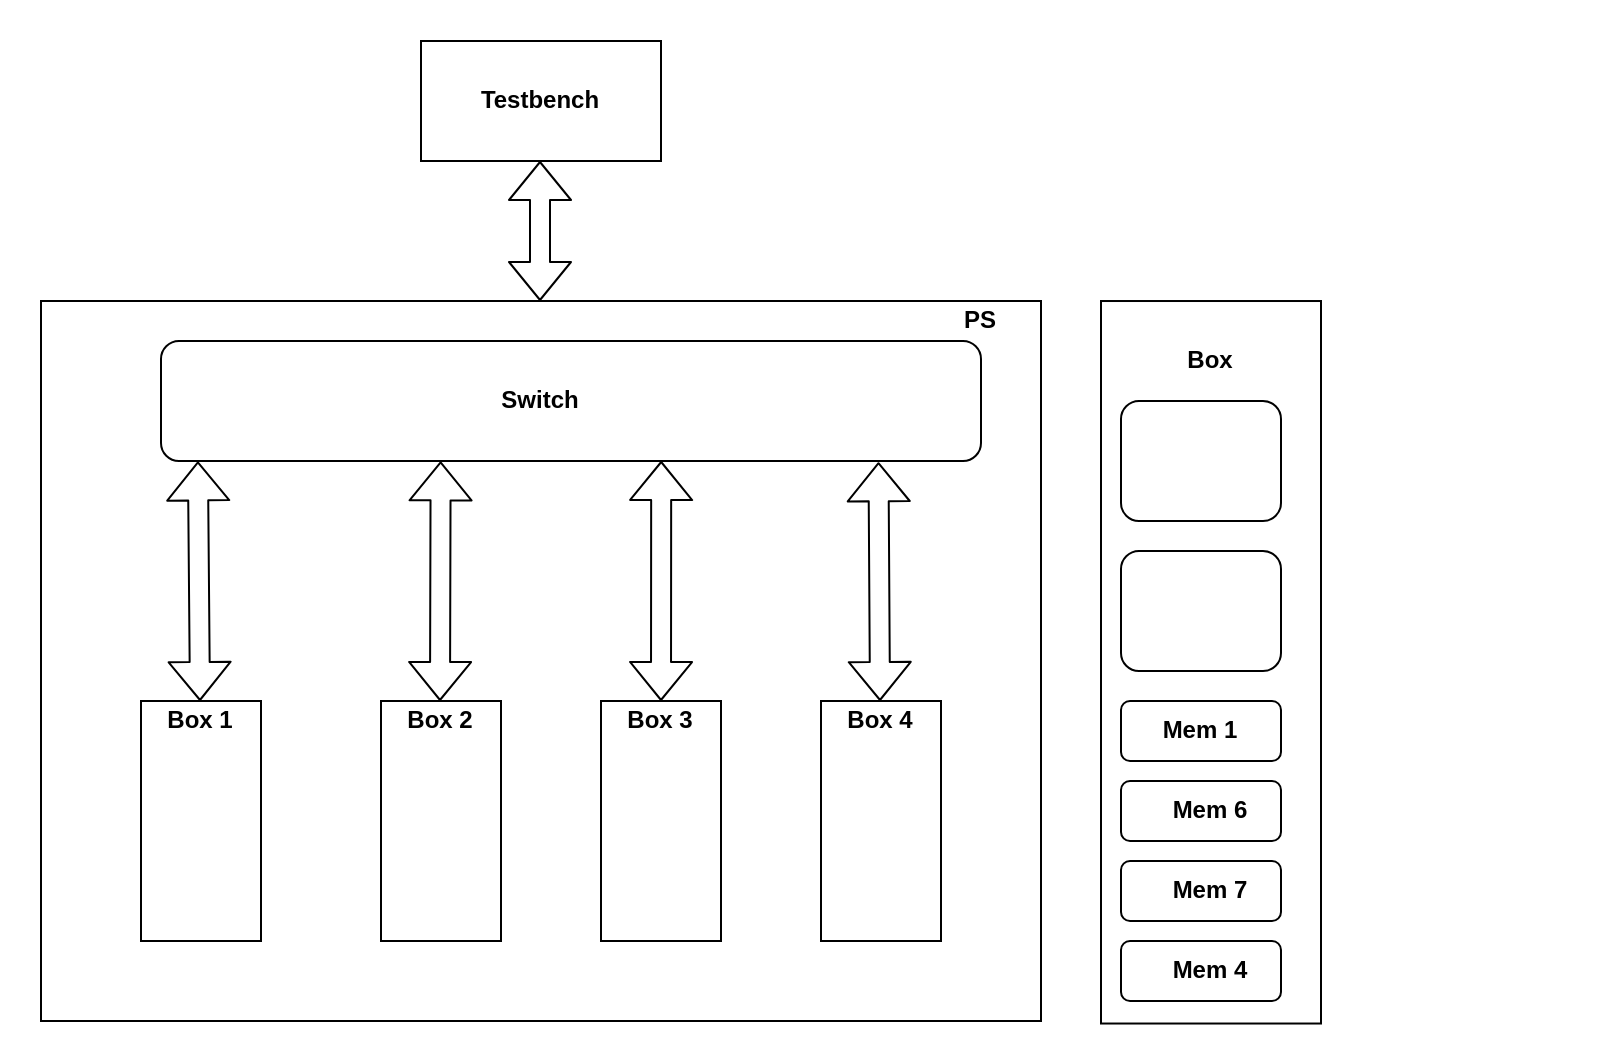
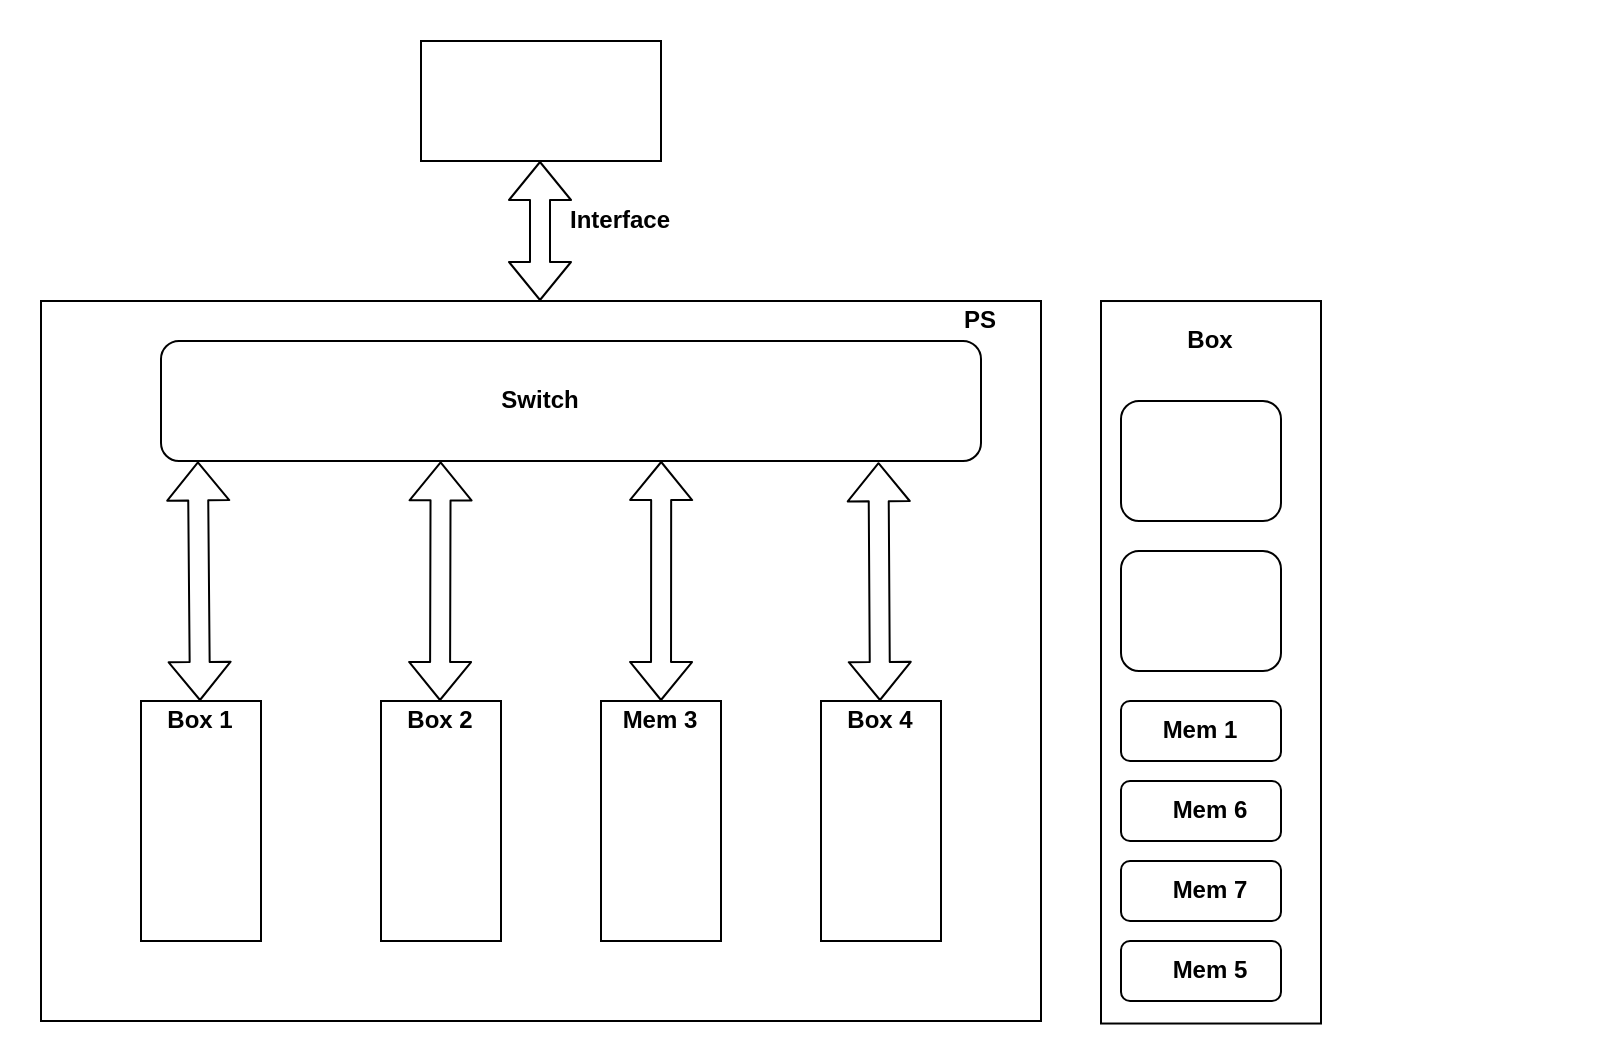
  <mxCell id="0" />
  <mxCell id="1" parent="0" />
  <mxCell id="2" value="" style="shape=flexArrow;endArrow=classic;startArrow=classic;html=1;" edge="1" parent="1"><mxGeometry width="50" height="50" relative="1" as="geometry"><mxPoint x="269.5" y="80" as="sourcePoint" /><mxPoint x="269.5" y="150" as="targetPoint" /></mxGeometry></mxCell>
  <mxCell id="3" value="" style="rounded=0;whiteSpace=wrap;html=1;fontStyle=1" vertex="1" parent="1"><mxGeometry x="210" y="20" width="120" height="60" as="geometry" /></mxCell>
- <mxCell id="4" value="Testbench" style="text;html=1;strokeColor=none;fillColor=none;align=center;verticalAlign=middle;whiteSpace=wrap;rounded=0;fontStyle=1" vertex="1" parent="1"><mxGeometry x="250" y="40" width="40" height="20" as="geometry" /></mxCell>
  <mxCell id="5" value="" style="rounded=0;whiteSpace=wrap;html=1;fontStyle=1" vertex="1" parent="1"><mxGeometry x="20" y="150" width="500" height="360" as="geometry" /></mxCell>
  <mxCell id="6" value="PS" style="text;html=1;strokeColor=none;fillColor=none;align=center;verticalAlign=middle;whiteSpace=wrap;rounded=0;fontStyle=1" vertex="1" parent="1"><mxGeometry x="470" y="150" width="40" height="20" as="geometry" /></mxCell>
  <mxCell id="7" value="" style="rounded=1;whiteSpace=wrap;html=1;" vertex="1" parent="1"><mxGeometry x="80" y="170" width="410" height="60" as="geometry" /></mxCell>
  <mxCell id="8" value="Switch" style="text;html=1;strokeColor=none;fillColor=none;align=center;verticalAlign=middle;whiteSpace=wrap;rounded=0;fontStyle=1" vertex="1" parent="1"><mxGeometry x="250" y="190" width="40" height="20" as="geometry" /></mxCell>
  <mxCell id="9" value="" style="rounded=0;whiteSpace=wrap;html=1;rotation=90;" vertex="1" parent="1"><mxGeometry x="40" y="380" width="120" height="60" as="geometry" /></mxCell>
  <mxCell id="10" value="" style="rounded=0;whiteSpace=wrap;html=1;rotation=90;" vertex="1" parent="1"><mxGeometry x="160" y="380" width="120" height="60" as="geometry" /></mxCell>
  <mxCell id="11" value="" style="rounded=0;whiteSpace=wrap;html=1;rotation=90;" vertex="1" parent="1"><mxGeometry x="270" y="380" width="120" height="60" as="geometry" /></mxCell>
  <mxCell id="12" value="" style="rounded=0;whiteSpace=wrap;html=1;rotation=90;" vertex="1" parent="1"><mxGeometry x="380" y="380" width="120" height="60" as="geometry" /></mxCell>
  <mxCell id="13" value="Box 4" style="text;html=1;strokeColor=none;fillColor=none;align=center;verticalAlign=middle;whiteSpace=wrap;rounded=0;fontStyle=1" vertex="1" parent="1"><mxGeometry x="420" y="350" width="40" height="20" as="geometry" /></mxCell>
  <mxCell id="14" value="Box 1" style="text;html=1;strokeColor=none;fillColor=none;align=center;verticalAlign=middle;whiteSpace=wrap;rounded=0;fontStyle=1" vertex="1" parent="1"><mxGeometry x="80" y="350" width="40" height="20" as="geometry" /></mxCell>
  <mxCell id="15" value="Box 2" style="text;html=1;strokeColor=none;fillColor=none;align=center;verticalAlign=middle;whiteSpace=wrap;rounded=0;fontStyle=1" vertex="1" parent="1"><mxGeometry x="200" y="350" width="40" height="20" as="geometry" /></mxCell>
- <mxCell id="16" value="Box 3" style="text;html=1;strokeColor=none;fillColor=none;align=center;verticalAlign=middle;whiteSpace=wrap;rounded=0;fontStyle=1" vertex="1" parent="1"><mxGeometry x="310" y="350" width="40" height="20" as="geometry" /></mxCell>
+ <mxCell id="16" value="Mem 3" style="text;html=1;strokeColor=none;fillColor=none;align=center;verticalAlign=middle;whiteSpace=wrap;rounded=0;fontStyle=1" vertex="1" parent="1"><mxGeometry x="310" y="350" width="40" height="20" as="geometry" /></mxCell>
+ <mxCell id="17" value="Interface" style="text;html=1;strokeColor=none;fillColor=none;align=center;verticalAlign=middle;whiteSpace=wrap;rounded=0;fontStyle=1" vertex="1" parent="1"><mxGeometry x="290" y="100" width="40" height="20" as="geometry" /></mxCell>
  <mxCell id="18" value="" style="shape=flexArrow;endArrow=classic;startArrow=classic;html=1;exitX=0.045;exitY=1.003;exitDx=0;exitDy=0;exitPerimeter=0;" edge="1" parent="1" source="7"><mxGeometry width="50" height="50" relative="1" as="geometry"><mxPoint x="99.5" y="280" as="sourcePoint" /><mxPoint x="99.5" y="350" as="targetPoint" /></mxGeometry></mxCell>
  <mxCell id="19" value="" style="shape=flexArrow;endArrow=classic;startArrow=classic;html=1;exitX=0.341;exitY=1.003;exitDx=0;exitDy=0;exitPerimeter=0;" edge="1" parent="1" source="7"><mxGeometry width="50" height="50" relative="1" as="geometry"><mxPoint x="219.5" y="280" as="sourcePoint" /><mxPoint x="219.5" y="350" as="targetPoint" /></mxGeometry></mxCell>
  <mxCell id="20" value="" style="shape=flexArrow;endArrow=classic;startArrow=classic;html=1;exitX=0.61;exitY=1;exitDx=0;exitDy=0;exitPerimeter=0;" edge="1" parent="1" source="7"><mxGeometry width="50" height="50" relative="1" as="geometry"><mxPoint x="330" y="280" as="sourcePoint" /><mxPoint x="330" y="350" as="targetPoint" /></mxGeometry></mxCell>
  <mxCell id="21" value="" style="shape=flexArrow;endArrow=classic;startArrow=classic;html=1;exitX=0.875;exitY=1.01;exitDx=0;exitDy=0;exitPerimeter=0;" edge="1" parent="1" source="7"><mxGeometry width="50" height="50" relative="1" as="geometry"><mxPoint x="440" y="280" as="sourcePoint" /><mxPoint x="439.5" y="350" as="targetPoint" /></mxGeometry></mxCell>
  <mxCell id="22" value="" style="rounded=0;whiteSpace=wrap;html=1;rotation=90;" vertex="1" parent="1"><mxGeometry x="424.38" y="275.63" width="361.25" height="110" as="geometry" /></mxCell>
- <mxCell id="23" value="Box" style="text;html=1;strokeColor=none;fillColor=none;align=center;verticalAlign=middle;whiteSpace=wrap;rounded=0;fontStyle=1" vertex="1" parent="1"><mxGeometry x="585" y="170" width="40" height="20" as="geometry" /></mxCell>
+ <mxCell id="23" value="Box" style="text;html=1;strokeColor=none;fillColor=none;align=center;verticalAlign=middle;whiteSpace=wrap;rounded=0;fontStyle=1" vertex="1" parent="1"><mxGeometry x="585" y="160" width="40" height="20" as="geometry" /></mxCell>
  <mxCell id="24" value="" style="rounded=1;whiteSpace=wrap;html=1;" vertex="1" parent="1"><mxGeometry x="560" y="200" width="80" height="60" as="geometry" /></mxCell>
  <mxCell id="25" value="" style="rounded=1;whiteSpace=wrap;html=1;" vertex="1" parent="1"><mxGeometry x="560" y="275" width="80" height="60" as="geometry" /></mxCell>
  <mxCell id="26" value="" style="rounded=1;whiteSpace=wrap;html=1;" vertex="1" parent="1"><mxGeometry x="560" y="350" width="80" height="30" as="geometry" /></mxCell>
  <mxCell id="27" value="Mem 1" style="text;html=1;strokeColor=none;fillColor=none;align=center;verticalAlign=middle;whiteSpace=wrap;rounded=0;fontStyle=1" vertex="1" parent="1"><mxGeometry x="580" y="355" width="40" height="20" as="geometry" /></mxCell>
  <mxCell id="28" value="" style="rounded=1;whiteSpace=wrap;html=1;" vertex="1" parent="1"><mxGeometry x="560" y="390" width="80" height="30" as="geometry" /></mxCell>
  <mxCell id="29" value="Mem 6" style="text;html=1;strokeColor=none;fillColor=none;align=center;verticalAlign=middle;whiteSpace=wrap;rounded=0;fontStyle=1" vertex="1" parent="1"><mxGeometry x="580" y="395" width="50" height="20" as="geometry" /></mxCell>
  <mxCell id="30" value="" style="rounded=1;whiteSpace=wrap;html=1;" vertex="1" parent="1"><mxGeometry x="560" y="430" width="80" height="30" as="geometry" /></mxCell>
  <mxCell id="31" value="Mem 7" style="text;html=1;strokeColor=none;fillColor=none;align=center;verticalAlign=middle;whiteSpace=wrap;rounded=0;fontStyle=1" vertex="1" parent="1"><mxGeometry x="580" y="435" width="50" height="20" as="geometry" /></mxCell>
  <mxCell id="32" value="" style="rounded=1;whiteSpace=wrap;html=1;" vertex="1" parent="1"><mxGeometry x="560" y="470" width="80" height="30" as="geometry" /></mxCell>
- <mxCell id="33" value="Mem 4" style="text;html=1;strokeColor=none;fillColor=none;align=center;verticalAlign=middle;whiteSpace=wrap;rounded=0;fontStyle=1" vertex="1" parent="1"><mxGeometry x="580" y="475" width="50" height="20" as="geometry" /></mxCell>
+ <mxCell id="33" value="Mem 5" style="text;html=1;strokeColor=none;fillColor=none;align=center;verticalAlign=middle;whiteSpace=wrap;rounded=0;fontStyle=1" vertex="1" parent="1"><mxGeometry x="580" y="475" width="50" height="20" as="geometry" /></mxCell>
